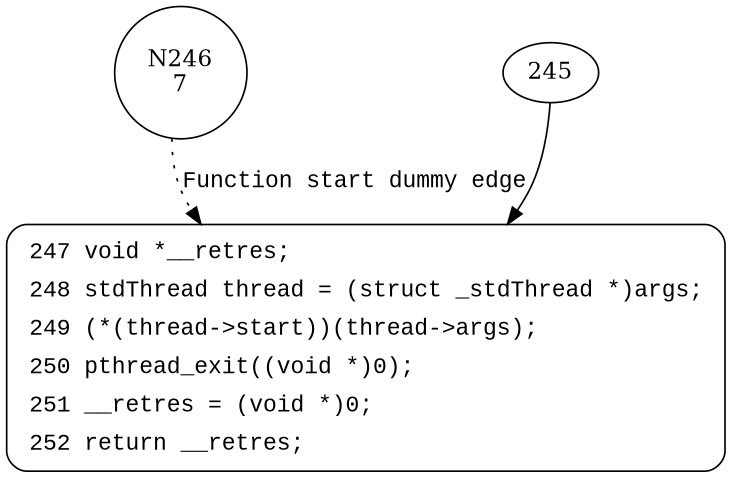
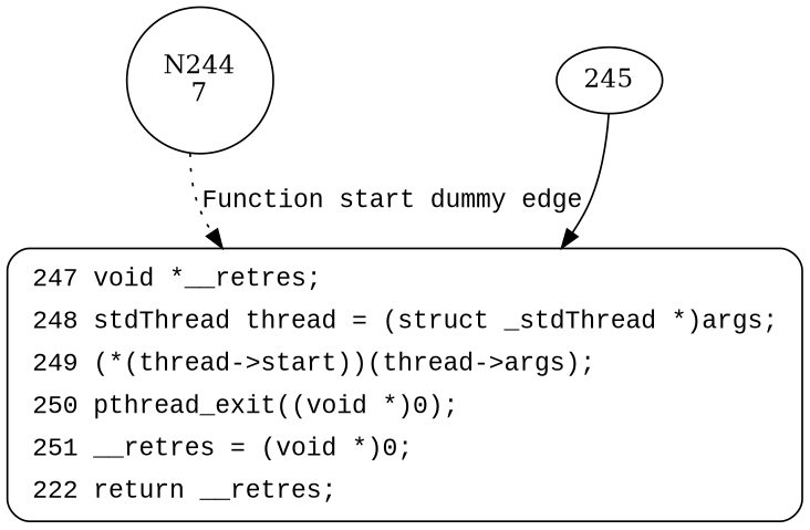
  digraph {
-   n1 [label="N246\n7" shape=circle]
-   n2 [fillcolor=white fontname="Courier New" label=<<table border="0" cellborder="0" cellpadding="3" bgcolor="white"><tr><td align="right">247</td><td align="left">void *__retres;</td></tr><tr><td align="right">248</td><td align="left">stdThread thread = (struct _stdThread *)args;</td></tr><tr><td align="right">249</td><td align="left">(*(thread-&gt;start))(thread-&gt;args);</td></tr><tr><td align="right">250</td><td align="left">pthread_exit((void *)0);</td></tr><tr><td align="right">251</td><td align="left">__retres = (void *)0;</td></tr><tr><td align="right">252</td><td align="left">return __retres;</td></tr></table>> penwidth=1 shape=Mrecord style="filled,bold"]
+   n1 [label="N244\n7" shape=circle]
+   n2 [fillcolor=white fontname="Courier New" label=<<table border="0" cellborder="0" cellpadding="3" bgcolor="white"><tr><td align="right">247</td><td align="left">void *__retres;</td></tr><tr><td align="right">248</td><td align="left">stdThread thread = (struct _stdThread *)args;</td></tr><tr><td align="right">249</td><td align="left">(*(thread-&gt;start))(thread-&gt;args);</td></tr><tr><td align="right">250</td><td align="left">pthread_exit((void *)0);</td></tr><tr><td align="right">251</td><td align="left">__retres = (void *)0;</td></tr><tr><td align="right">222</td><td align="left">return __retres;</td></tr></table>> penwidth=1 shape=Mrecord style="filled,bold"]
    245
    n1 -> n2 [fontname="Courier New" label="Function start dummy edge" style=dotted]
    245 -> n2 [style=solid]
  }
